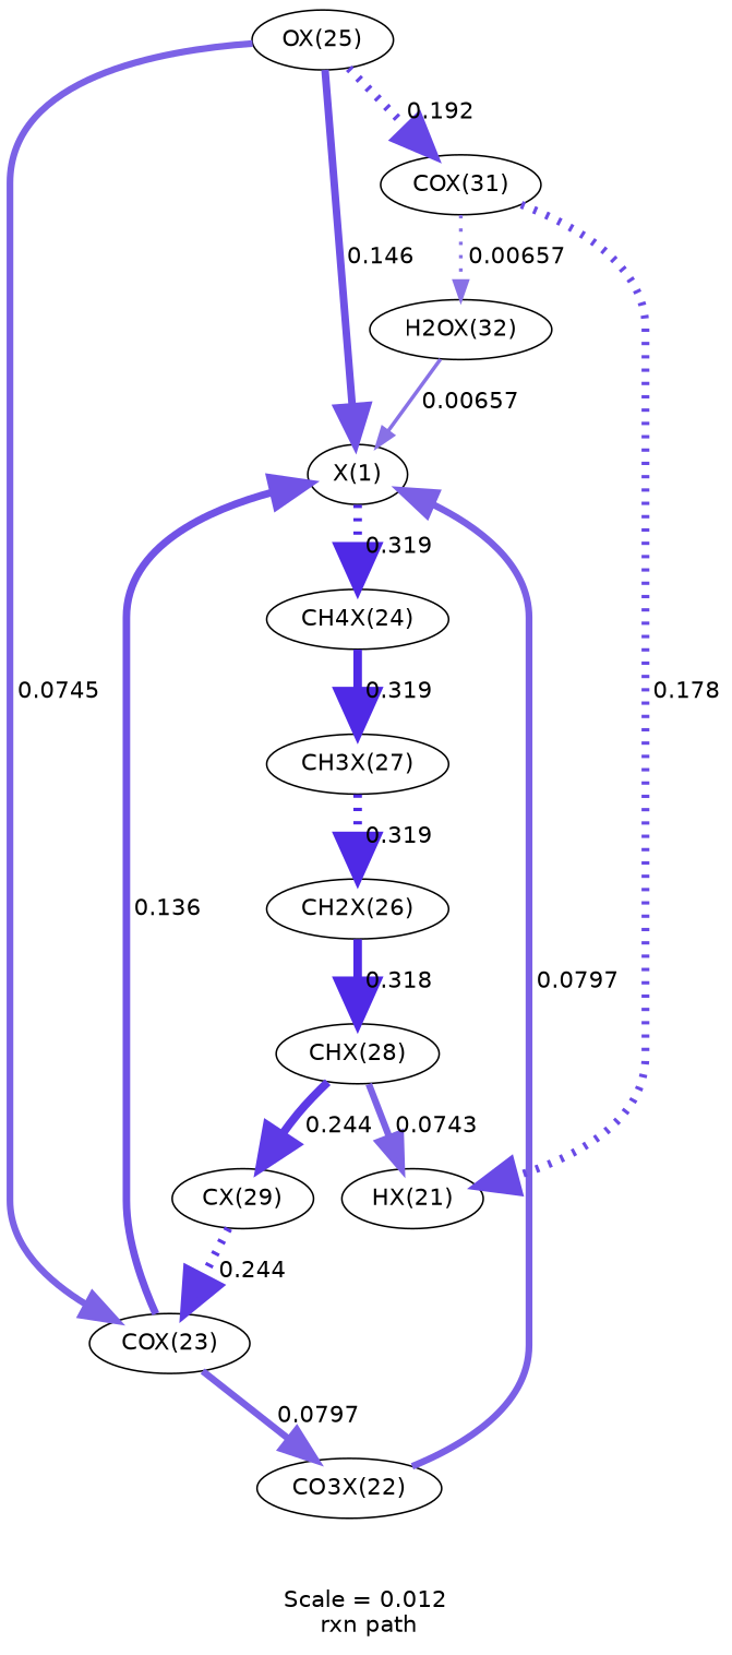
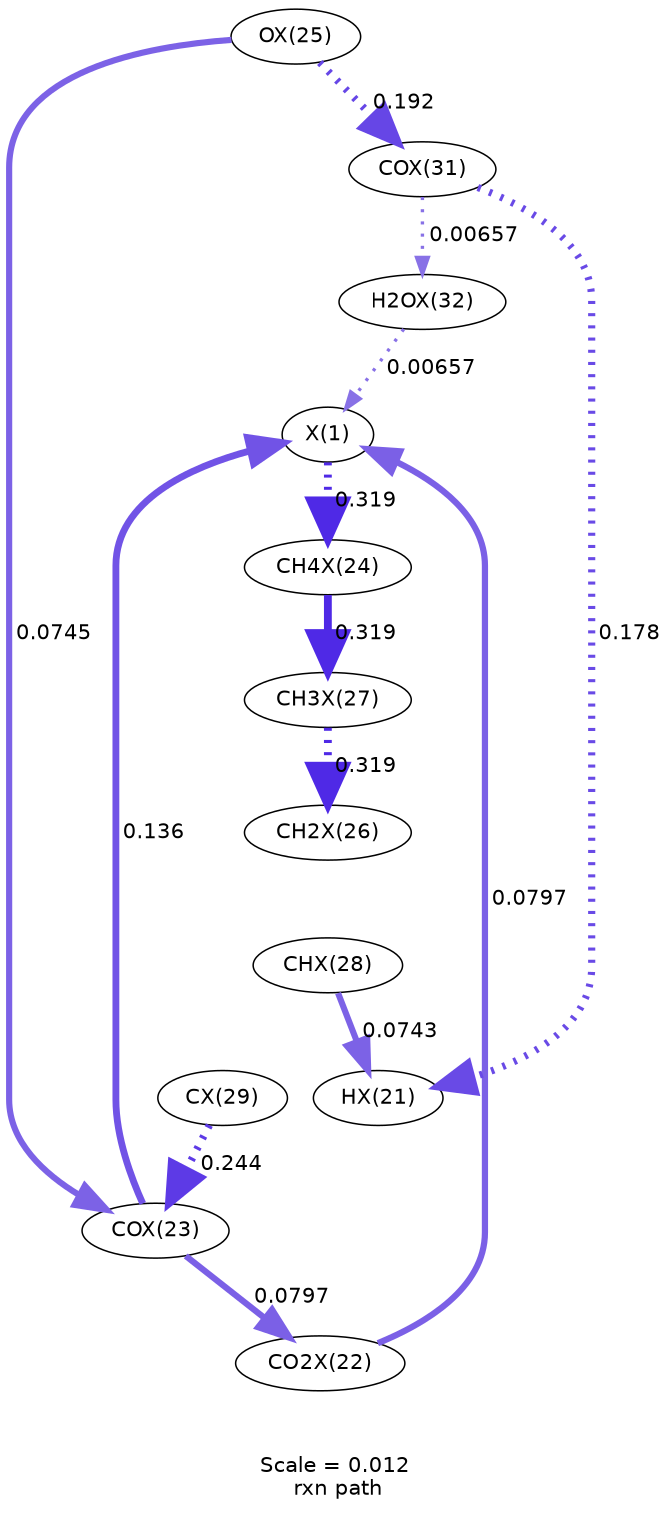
  digraph {
    fontname="DejaVu Sans"
    label="Scale = 0.012\l rxn path"
    node [fontname="DejaVu Sans"]
    edge [arrowsize=2.57 color="0.7, 0.819, 0.9" fontname="DejaVu Sans" penwidth=5.14 style=solid]
    n1 [label="X(1)"]
    n2 [label="CH4X(24)"]
    n3 [label="HX(21)"]
    n4 [label="CH3X(27)"]
-   n5 [label="CO3X(22)"]
+   n5 [label="CO2X(22)"]
    n6 [label="COX(23)"]
    n7 [label="OX(25)"]
    n8 [label="COX(31)"]
    n9 [label="H2OX(32)"]
    n10 [label="CH2X(26)"]
    n11 [label="CHX(28)"]
    n12 [label="CX(29)"]
    n1 -> n2 [label=" 0.319" style=dotted]
    n2 -> n4 [label=" 0.319"]
    n4 -> n10 [label=" 0.319" style=dotted]
    n5 -> n1 [arrowsize=2.05 color="0.7, 0.58, 0.9" label=" 0.0797" penwidth=4.09]
    n6 -> n1 [arrowsize=2.25 color="0.7, 0.636, 0.9" label=" 0.136" penwidth=4.49]
    n6 -> n5 [arrowsize=2.05 color="0.7, 0.58, 0.9" label=" 0.0797" penwidth=4.09]
-   n7 -> n1 [arrowsize=2.27 color="0.7, 0.646, 0.9" label=" 0.146" penwidth=4.55]
    n7 -> n6 [arrowsize=2.02 color="0.7, 0.574, 0.9" label=" 0.0745" penwidth=4.04]
    n7 -> n8 [arrowsize=2.38 color="0.7, 0.692, 0.9" label=" 0.192" penwidth=4.75 style=dotted]
    n8 -> n3 [arrowsize=2.35 color="0.7, 0.678, 0.9" label=" 0.178" penwidth=4.7 style=dotted]
    n8 -> n9 [arrowsize=1.1 color="0.7, 0.507, 0.9" label=" 0.00657" penwidth=2.21 style=dotted]
-   n9 -> n1 [arrowsize=1.1 color="0.7, 0.507, 0.9" label=" 0.00657" penwidth=2.21]
-   n10 -> n11 [color="0.7, 0.818, 0.9" label=" 0.318" penwidth=5.13]
+   n9 -> n1 [arrowsize=1.1 color="0.7, 0.507, 0.9" label=" 0.00657" penwidth=2.21 style=dotted]
    n11 -> n3 [arrowsize=2.02 color="0.7, 0.574, 0.9" label=" 0.0743" penwidth=4.04]
-   n11 -> n12 [arrowsize=2.47 color="0.7, 0.744, 0.9" label=" 0.244" penwidth=4.93]
    n12 -> n6 [arrowsize=2.47 color="0.7, 0.744, 0.9" label=" 0.244" penwidth=4.94 style=dotted]
  }
